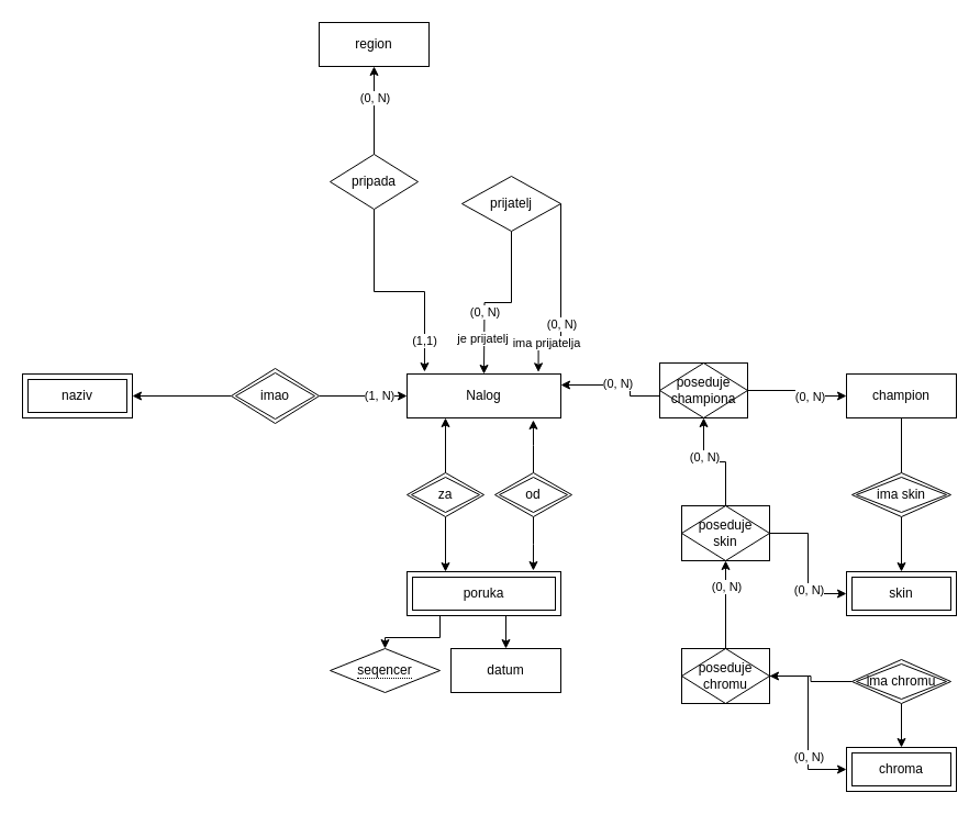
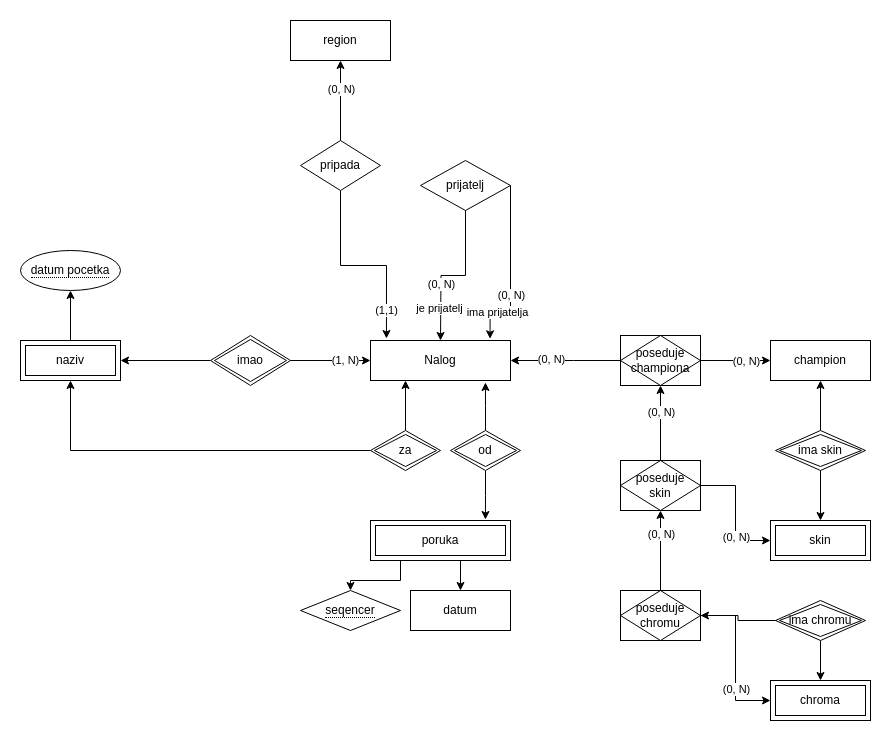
  <mxCell id="0" />
  <mxCell id="1" parent="0" />
  <mxCell id="2" value="Nalog" style="whiteSpace=wrap;html=1;align=center;" vertex="1" parent="1"><mxGeometry x="370" y="340" width="140" height="40" as="geometry" /></mxCell>
  <mxCell id="3" style="edgeStyle=orthogonalEdgeStyle;rounded=0;orthogonalLoop=1;jettySize=auto;html=1;exitX=1;exitY=0.5;exitDx=0;exitDy=0;entryX=0.854;entryY=-0.042;entryDx=0;entryDy=0;entryPerimeter=0;" edge="1" parent="1" source="9" target="2"><mxGeometry relative="1" as="geometry"><mxPoint x="520" y="200" as="sourcePoint" /><mxPoint x="550" y="340" as="targetPoint" /><Array as="points"><mxPoint x="510" y="310" /><mxPoint x="490" y="310" /></Array></mxGeometry></mxCell>
  <mxCell id="4" value="(0, N)" style="edgeLabel;html=1;align=center;verticalAlign=middle;resizable=0;points=[];" vertex="1" connectable="0" parent="3"><mxGeometry x="0.39" relative="1" as="geometry"><mxPoint y="-12" as="offset" /></mxGeometry></mxCell>
  <mxCell id="5" value="ima prijatelja" style="edgeLabel;html=1;align=center;verticalAlign=middle;resizable=0;points=[];" vertex="1" connectable="0" parent="3"><mxGeometry x="0.6" y="1" relative="1" as="geometry"><mxPoint as="offset" /></mxGeometry></mxCell>
  <mxCell id="6" style="edgeStyle=orthogonalEdgeStyle;rounded=0;orthogonalLoop=1;jettySize=auto;html=1;exitX=0.5;exitY=1;exitDx=0;exitDy=0;entryX=0.5;entryY=0;entryDx=0;entryDy=0;" edge="1" parent="1" source="9"><mxGeometry relative="1" as="geometry"><mxPoint x="440" y="250" as="sourcePoint" /><mxPoint x="440" y="340" as="targetPoint" /></mxGeometry></mxCell>
  <mxCell id="7" value="je prijatelj" style="edgeLabel;html=1;align=center;verticalAlign=middle;resizable=0;points=[];" vertex="1" connectable="0" parent="6"><mxGeometry x="0.733" y="-2" relative="1" as="geometry"><mxPoint y="-12" as="offset" /></mxGeometry></mxCell>
  <mxCell id="8" value="(0, N)" style="edgeLabel;html=1;align=center;verticalAlign=middle;resizable=0;points=[];" vertex="1" connectable="0" parent="6"><mxGeometry x="0.267" relative="1" as="geometry"><mxPoint as="offset" /></mxGeometry></mxCell>
  <mxCell id="9" value="prijatelj" style="shape=rhombus;perimeter=rhombusPerimeter;whiteSpace=wrap;html=1;align=center;" vertex="1" parent="1"><mxGeometry x="420" y="160" width="90" height="50" as="geometry" /></mxCell>
  <mxCell id="10" value="" style="edgeStyle=orthogonalEdgeStyle;rounded=0;orthogonalLoop=1;jettySize=auto;html=1;entryX=0.25;entryY=1;entryDx=0;entryDy=0;" edge="1" parent="1" source="12" target="2"><mxGeometry relative="1" as="geometry" /></mxCell>
- <mxCell id="11" style="edgeStyle=orthogonalEdgeStyle;rounded=0;orthogonalLoop=1;jettySize=auto;html=1;entryX=0.25;entryY=0;entryDx=0;entryDy=0;" edge="1" parent="1" source="12" target="18"><mxGeometry relative="1" as="geometry" /></mxCell>
+ <mxCell id="11" style="edgeStyle=orthogonalEdgeStyle;rounded=0;orthogonalLoop=1;jettySize=auto;html=1;" edge="1" parent="1" source="12" target="26"><mxGeometry relative="1" as="geometry" /></mxCell>
  <mxCell id="12" value="za" style="shape=rhombus;double=1;perimeter=rhombusPerimeter;whiteSpace=wrap;html=1;align=center;" vertex="1" parent="1"><mxGeometry x="370" y="430" width="70" height="40" as="geometry" /></mxCell>
  <mxCell id="13" style="edgeStyle=orthogonalEdgeStyle;rounded=0;orthogonalLoop=1;jettySize=auto;html=1;entryX=0.821;entryY=1.05;entryDx=0;entryDy=0;entryPerimeter=0;" edge="1" parent="1" source="15" target="2"><mxGeometry relative="1" as="geometry" /></mxCell>
  <mxCell id="14" style="edgeStyle=orthogonalEdgeStyle;rounded=0;orthogonalLoop=1;jettySize=auto;html=1;entryX=0.821;entryY=-0.025;entryDx=0;entryDy=0;entryPerimeter=0;" edge="1" parent="1" source="15" target="18"><mxGeometry relative="1" as="geometry" /></mxCell>
  <mxCell id="15" value="od" style="shape=rhombus;double=1;perimeter=rhombusPerimeter;whiteSpace=wrap;html=1;align=center;" vertex="1" parent="1"><mxGeometry x="450" y="430" width="70" height="40" as="geometry" /></mxCell>
  <mxCell id="16" style="edgeStyle=orthogonalEdgeStyle;rounded=0;orthogonalLoop=1;jettySize=auto;html=1;entryX=0.5;entryY=0;entryDx=0;entryDy=0;" edge="1" parent="1" source="18" target="19"><mxGeometry relative="1" as="geometry"><Array as="points"><mxPoint x="400" y="580" /><mxPoint x="350" y="580" /></Array></mxGeometry></mxCell>
  <mxCell id="17" style="edgeStyle=orthogonalEdgeStyle;rounded=0;orthogonalLoop=1;jettySize=auto;html=1;exitX=0.75;exitY=1;exitDx=0;exitDy=0;entryX=0.5;entryY=0;entryDx=0;entryDy=0;" edge="1" parent="1" source="18" target="20"><mxGeometry relative="1" as="geometry" /></mxCell>
  <mxCell id="18" value="poruka" style="shape=ext;margin=3;double=1;whiteSpace=wrap;html=1;align=center;" vertex="1" parent="1"><mxGeometry x="370" y="520" width="140" height="40" as="geometry" /></mxCell>
  <mxCell id="19" value="&lt;span style=&quot;border-bottom: 1px dotted&quot;&gt;seqencer&lt;/span&gt;" style="rhombus;whiteSpace=wrap;html=1;align=center;" vertex="1" parent="1"><mxGeometry x="300" y="590" width="100" height="40" as="geometry" /></mxCell>
  <mxCell id="20" value="datum" style="whiteSpace=wrap;html=1;align=center;rounded=0;" vertex="1" parent="1"><mxGeometry x="410" y="590" width="100" height="40" as="geometry" /></mxCell>
  <mxCell id="21" value="" style="edgeStyle=orthogonalEdgeStyle;rounded=0;orthogonalLoop=1;jettySize=auto;html=1;" edge="1" parent="1" source="24" target="2"><mxGeometry relative="1" as="geometry" /></mxCell>
  <mxCell id="22" value="(1, N)" style="edgeLabel;html=1;align=center;verticalAlign=middle;resizable=0;points=[];" vertex="1" connectable="0" parent="21"><mxGeometry x="0.354" y="1" relative="1" as="geometry"><mxPoint as="offset" /></mxGeometry></mxCell>
  <mxCell id="23" value="" style="edgeStyle=orthogonalEdgeStyle;rounded=0;orthogonalLoop=1;jettySize=auto;html=1;" edge="1" parent="1" source="24" target="26"><mxGeometry relative="1" as="geometry" /></mxCell>
  <mxCell id="24" value="imao" style="shape=rhombus;double=1;perimeter=rhombusPerimeter;whiteSpace=wrap;html=1;align=center;" vertex="1" parent="1"><mxGeometry x="210" y="335" width="80" height="50" as="geometry" /></mxCell>
+ <mxCell id="25" value="" style="edgeStyle=orthogonalEdgeStyle;rounded=0;orthogonalLoop=1;jettySize=auto;html=1;" edge="1" parent="1" source="26" target="27"><mxGeometry relative="1" as="geometry" /></mxCell>
  <mxCell id="26" value="naziv" style="shape=ext;margin=3;double=1;whiteSpace=wrap;html=1;align=center;" vertex="1" parent="1"><mxGeometry x="20" y="340" width="100" height="40" as="geometry" /></mxCell>
+ <mxCell id="27" value="&lt;span style=&quot;border-bottom: 1px dotted&quot;&gt;datum pocetka&lt;/span&gt;" style="ellipse;whiteSpace=wrap;html=1;align=center;" vertex="1" parent="1"><mxGeometry x="20" y="250" width="100" height="40" as="geometry" /></mxCell>
  <mxCell id="28" value="region" style="whiteSpace=wrap;html=1;align=center;" vertex="1" parent="1"><mxGeometry x="290" y="20" width="100" height="40" as="geometry" /></mxCell>
  <mxCell id="29" value="" style="edgeStyle=orthogonalEdgeStyle;rounded=0;orthogonalLoop=1;jettySize=auto;html=1;" edge="1" parent="1" source="33" target="28"><mxGeometry relative="1" as="geometry" /></mxCell>
  <mxCell id="30" value="(0, N)" style="edgeLabel;html=1;align=center;verticalAlign=middle;resizable=0;points=[];" vertex="1" connectable="0" parent="29"><mxGeometry x="0.305" y="2" relative="1" as="geometry"><mxPoint x="2" as="offset" /></mxGeometry></mxCell>
  <mxCell id="31" style="edgeStyle=orthogonalEdgeStyle;rounded=0;orthogonalLoop=1;jettySize=auto;html=1;entryX=0.114;entryY=-0.05;entryDx=0;entryDy=0;entryPerimeter=0;" edge="1" parent="1" source="33" target="2"><mxGeometry relative="1" as="geometry" /></mxCell>
  <mxCell id="32" value="(1,1)" style="edgeLabel;html=1;align=center;verticalAlign=middle;resizable=0;points=[];" vertex="1" connectable="0" parent="31"><mxGeometry x="0.707" relative="1" as="geometry"><mxPoint as="offset" /></mxGeometry></mxCell>
  <mxCell id="33" value="pripada" style="rhombus;whiteSpace=wrap;html=1;" vertex="1" parent="1"><mxGeometry x="300" y="140" width="80" height="50" as="geometry" /></mxCell>
  <mxCell id="34" value="" style="edgeStyle=orthogonalEdgeStyle;rounded=0;orthogonalLoop=1;jettySize=auto;html=1;entryX=0;entryY=0.5;entryDx=0;entryDy=0;exitX=1;exitY=0.5;exitDx=0;exitDy=0;" edge="1" parent="1" source="49" target="38"><mxGeometry relative="1" as="geometry"><mxPoint x="700" y="360" as="sourcePoint" /><mxPoint x="760" y="360" as="targetPoint" /></mxGeometry></mxCell>
  <mxCell id="35" value="(0, N)" style="edgeLabel;html=1;align=center;verticalAlign=middle;resizable=0;points=[];" vertex="1" connectable="0" parent="34"><mxGeometry x="0.286" relative="1" as="geometry"><mxPoint as="offset" /></mxGeometry></mxCell>
  <mxCell id="36" value="" style="edgeStyle=orthogonalEdgeStyle;rounded=0;orthogonalLoop=1;jettySize=auto;html=1;exitX=0;exitY=0.5;exitDx=0;exitDy=0;" edge="1" parent="1" source="49" target="2"><mxGeometry relative="1" as="geometry"><mxPoint x="620" y="360" as="sourcePoint" /><Array as="points"><mxPoint x="630" y="360" /><mxPoint x="573" y="360" /><mxPoint x="573" y="350" /></Array></mxGeometry></mxCell>
  <mxCell id="37" value="(0, N)" style="edgeLabel;html=1;align=center;verticalAlign=middle;resizable=0;points=[];" vertex="1" connectable="0" parent="36"><mxGeometry x="0.384" y="-2" relative="1" as="geometry"><mxPoint as="offset" /></mxGeometry></mxCell>
  <mxCell id="38" value="champion" style="whiteSpace=wrap;html=1;align=center;" vertex="1" parent="1"><mxGeometry x="770" y="340" width="100" height="40" as="geometry" /></mxCell>
- <mxCell id="39" value="" style="edgeStyle=orthogonalEdgeStyle;rounded=0;orthogonalLoop=1;jettySize=auto;html=1;endArrow=none;" edge="1" parent="1" source="41" target="38"><mxGeometry relative="1" as="geometry" /></mxCell>
+ <mxCell id="39" value="" style="edgeStyle=orthogonalEdgeStyle;rounded=0;orthogonalLoop=1;jettySize=auto;html=1;" edge="1" parent="1" source="41" target="38"><mxGeometry relative="1" as="geometry" /></mxCell>
  <mxCell id="40" value="" style="edgeStyle=orthogonalEdgeStyle;rounded=0;orthogonalLoop=1;jettySize=auto;html=1;" edge="1" parent="1" source="41" target="42"><mxGeometry relative="1" as="geometry" /></mxCell>
  <mxCell id="41" value="ima skin" style="shape=rhombus;double=1;perimeter=rhombusPerimeter;whiteSpace=wrap;html=1;align=center;" vertex="1" parent="1"><mxGeometry x="775" y="430" width="90" height="40" as="geometry" /></mxCell>
  <mxCell id="42" value="skin" style="shape=ext;margin=3;double=1;whiteSpace=wrap;html=1;align=center;" vertex="1" parent="1"><mxGeometry x="770" y="520" width="100" height="40" as="geometry" /></mxCell>
  <mxCell id="43" value="" style="edgeStyle=orthogonalEdgeStyle;rounded=0;orthogonalLoop=1;jettySize=auto;html=1;entryX=0.5;entryY=1;entryDx=0;entryDy=0;exitX=0.5;exitY=0;exitDx=0;exitDy=0;" edge="1" parent="1" source="52" target="49"><mxGeometry relative="1" as="geometry"><mxPoint x="660" y="440" as="sourcePoint" /><mxPoint x="660" y="385" as="targetPoint" /></mxGeometry></mxCell>
  <mxCell id="44" value="(0, N)" style="edgeLabel;html=1;align=center;verticalAlign=middle;resizable=0;points=[];" vertex="1" connectable="0" parent="43"><mxGeometry x="0.299" relative="1" as="geometry"><mxPoint as="offset" /></mxGeometry></mxCell>
  <mxCell id="45" value="chroma" style="shape=ext;margin=3;double=1;whiteSpace=wrap;html=1;align=center;" vertex="1" parent="1"><mxGeometry x="770" y="680" width="100" height="40" as="geometry" /></mxCell>
  <mxCell id="46" value="" style="edgeStyle=orthogonalEdgeStyle;rounded=0;orthogonalLoop=1;jettySize=auto;html=1;" edge="1" parent="1" source="48" target="57"><mxGeometry relative="1" as="geometry" /></mxCell>
  <mxCell id="47" value="" style="edgeStyle=orthogonalEdgeStyle;rounded=0;orthogonalLoop=1;jettySize=auto;html=1;" edge="1" parent="1" source="48" target="45"><mxGeometry relative="1" as="geometry" /></mxCell>
  <mxCell id="48" value="ima chromu" style="shape=rhombus;double=1;perimeter=rhombusPerimeter;whiteSpace=wrap;html=1;align=center;" vertex="1" parent="1"><mxGeometry x="775" y="600" width="90" height="40" as="geometry" /></mxCell>
- <mxCell id="49" value="poseduje&lt;br style=&quot;border-color: var(--border-color);&quot;&gt;championa" style="shape=associativeEntity;whiteSpace=wrap;html=1;align=center;" vertex="1" parent="1"><mxGeometry x="600" y="330" width="80" height="50" as="geometry" /></mxCell>
+ <mxCell id="49" value="poseduje&lt;br style=&quot;border-color: var(--border-color);&quot;&gt;championa" style="shape=associativeEntity;whiteSpace=wrap;html=1;align=center;" vertex="1" parent="1"><mxGeometry x="620" y="335" width="80" height="50" as="geometry" /></mxCell>
  <mxCell id="50" style="edgeStyle=orthogonalEdgeStyle;rounded=0;orthogonalLoop=1;jettySize=auto;html=1;entryX=0;entryY=0.5;entryDx=0;entryDy=0;" edge="1" parent="1" source="52" target="42"><mxGeometry relative="1" as="geometry" /></mxCell>
  <mxCell id="51" value="(0, N)" style="edgeLabel;html=1;align=center;verticalAlign=middle;resizable=0;points=[];" vertex="1" connectable="0" parent="50"><mxGeometry x="0.372" relative="1" as="geometry"><mxPoint as="offset" /></mxGeometry></mxCell>
  <mxCell id="52" value="poseduje&lt;br style=&quot;border-color: var(--border-color);&quot;&gt;skin" style="shape=associativeEntity;whiteSpace=wrap;html=1;align=center;" vertex="1" parent="1"><mxGeometry x="620" y="460" width="80" height="50" as="geometry" /></mxCell>
  <mxCell id="53" style="edgeStyle=orthogonalEdgeStyle;rounded=0;orthogonalLoop=1;jettySize=auto;html=1;entryX=0;entryY=0.5;entryDx=0;entryDy=0;" edge="1" parent="1" source="57" target="45"><mxGeometry relative="1" as="geometry" /></mxCell>
  <mxCell id="54" value="(0, N)" style="edgeLabel;html=1;align=center;verticalAlign=middle;resizable=0;points=[];" vertex="1" connectable="0" parent="53"><mxGeometry x="0.39" relative="1" as="geometry"><mxPoint as="offset" /></mxGeometry></mxCell>
  <mxCell id="55" value="" style="edgeStyle=orthogonalEdgeStyle;rounded=0;orthogonalLoop=1;jettySize=auto;html=1;" edge="1" parent="1" source="57" target="52"><mxGeometry relative="1" as="geometry" /></mxCell>
  <mxCell id="56" value="(0, N)" style="edgeLabel;html=1;align=center;verticalAlign=middle;resizable=0;points=[];" vertex="1" connectable="0" parent="55"><mxGeometry x="0.66" y="1" relative="1" as="geometry"><mxPoint x="1" y="9" as="offset" /></mxGeometry></mxCell>
  <mxCell id="57" value="poseduje&lt;br style=&quot;border-color: var(--border-color);&quot;&gt;chromu" style="shape=associativeEntity;whiteSpace=wrap;html=1;align=center;" vertex="1" parent="1"><mxGeometry x="620" y="590" width="80" height="50" as="geometry" /></mxCell>
